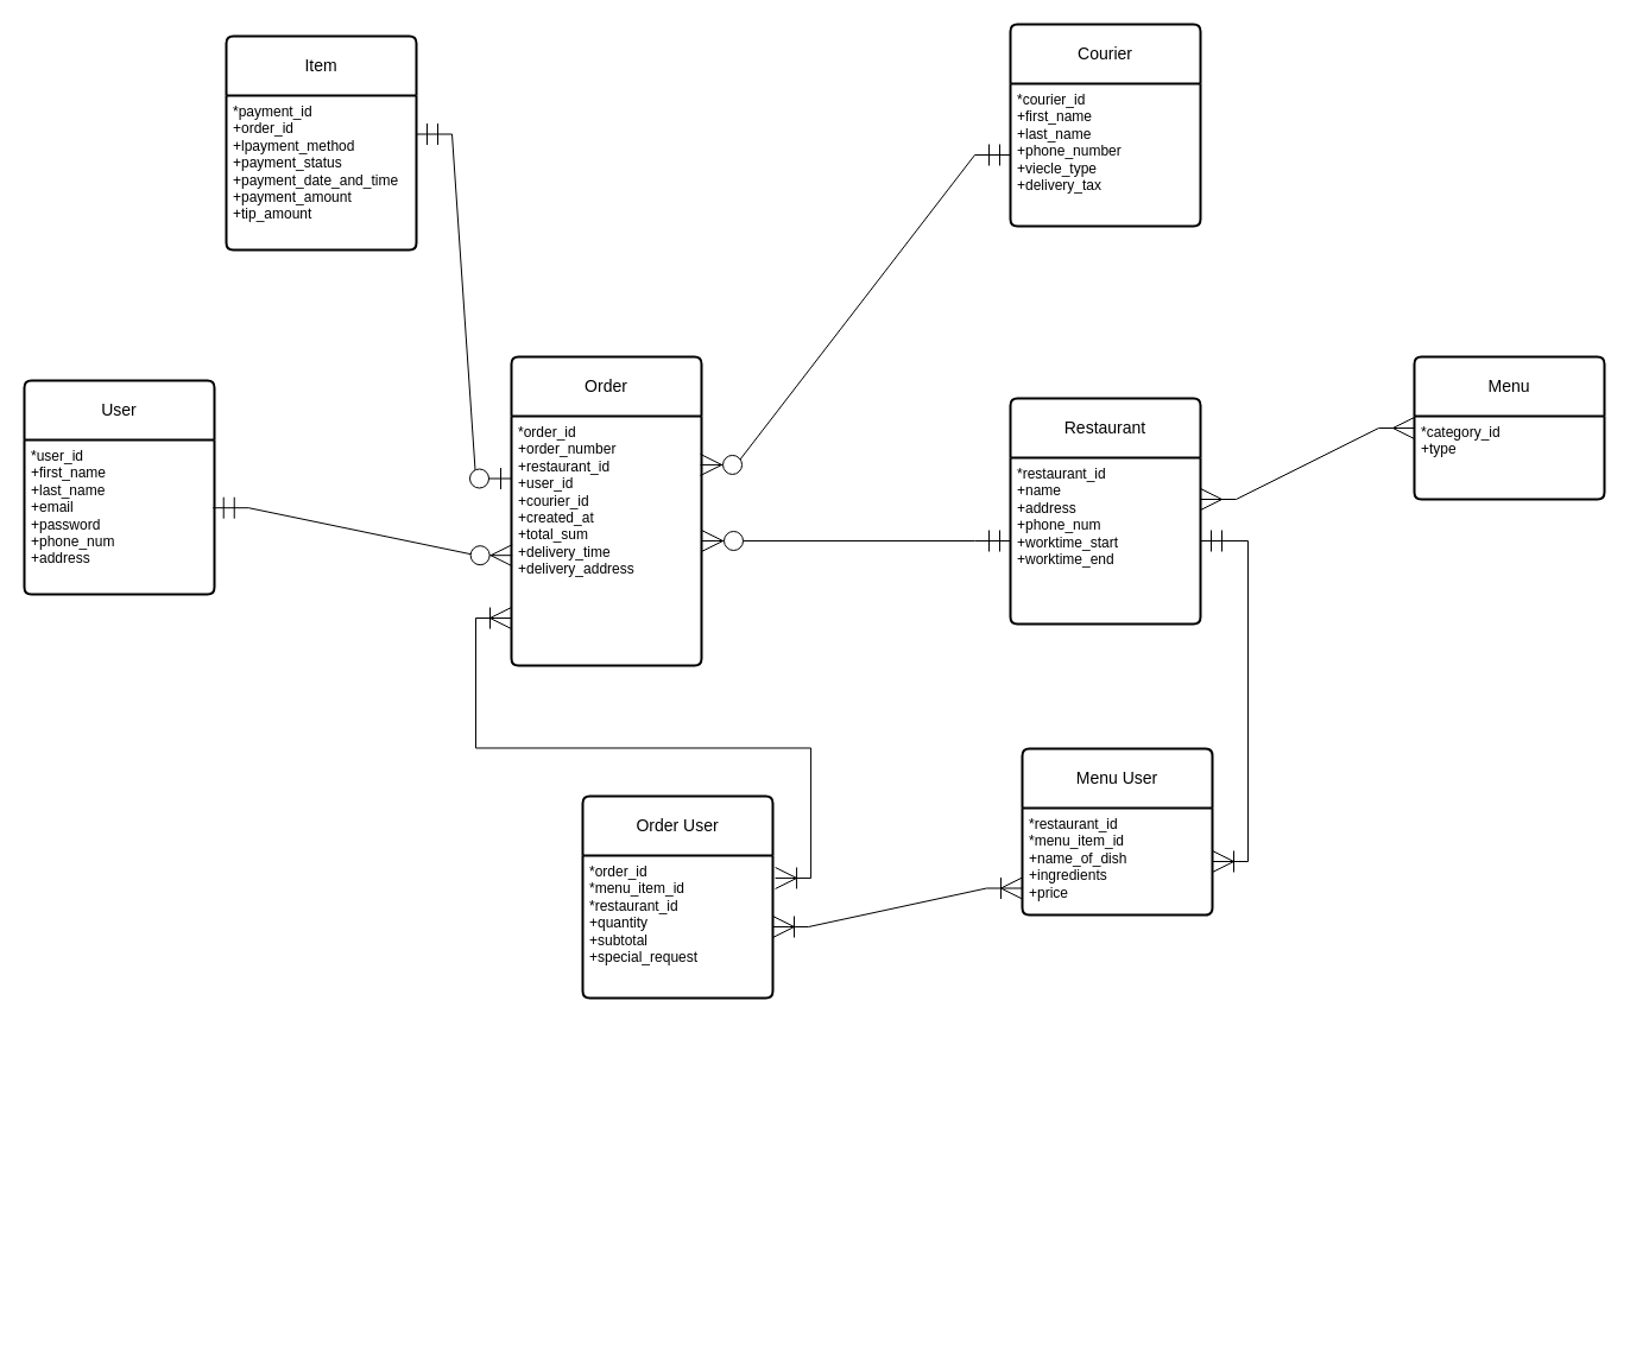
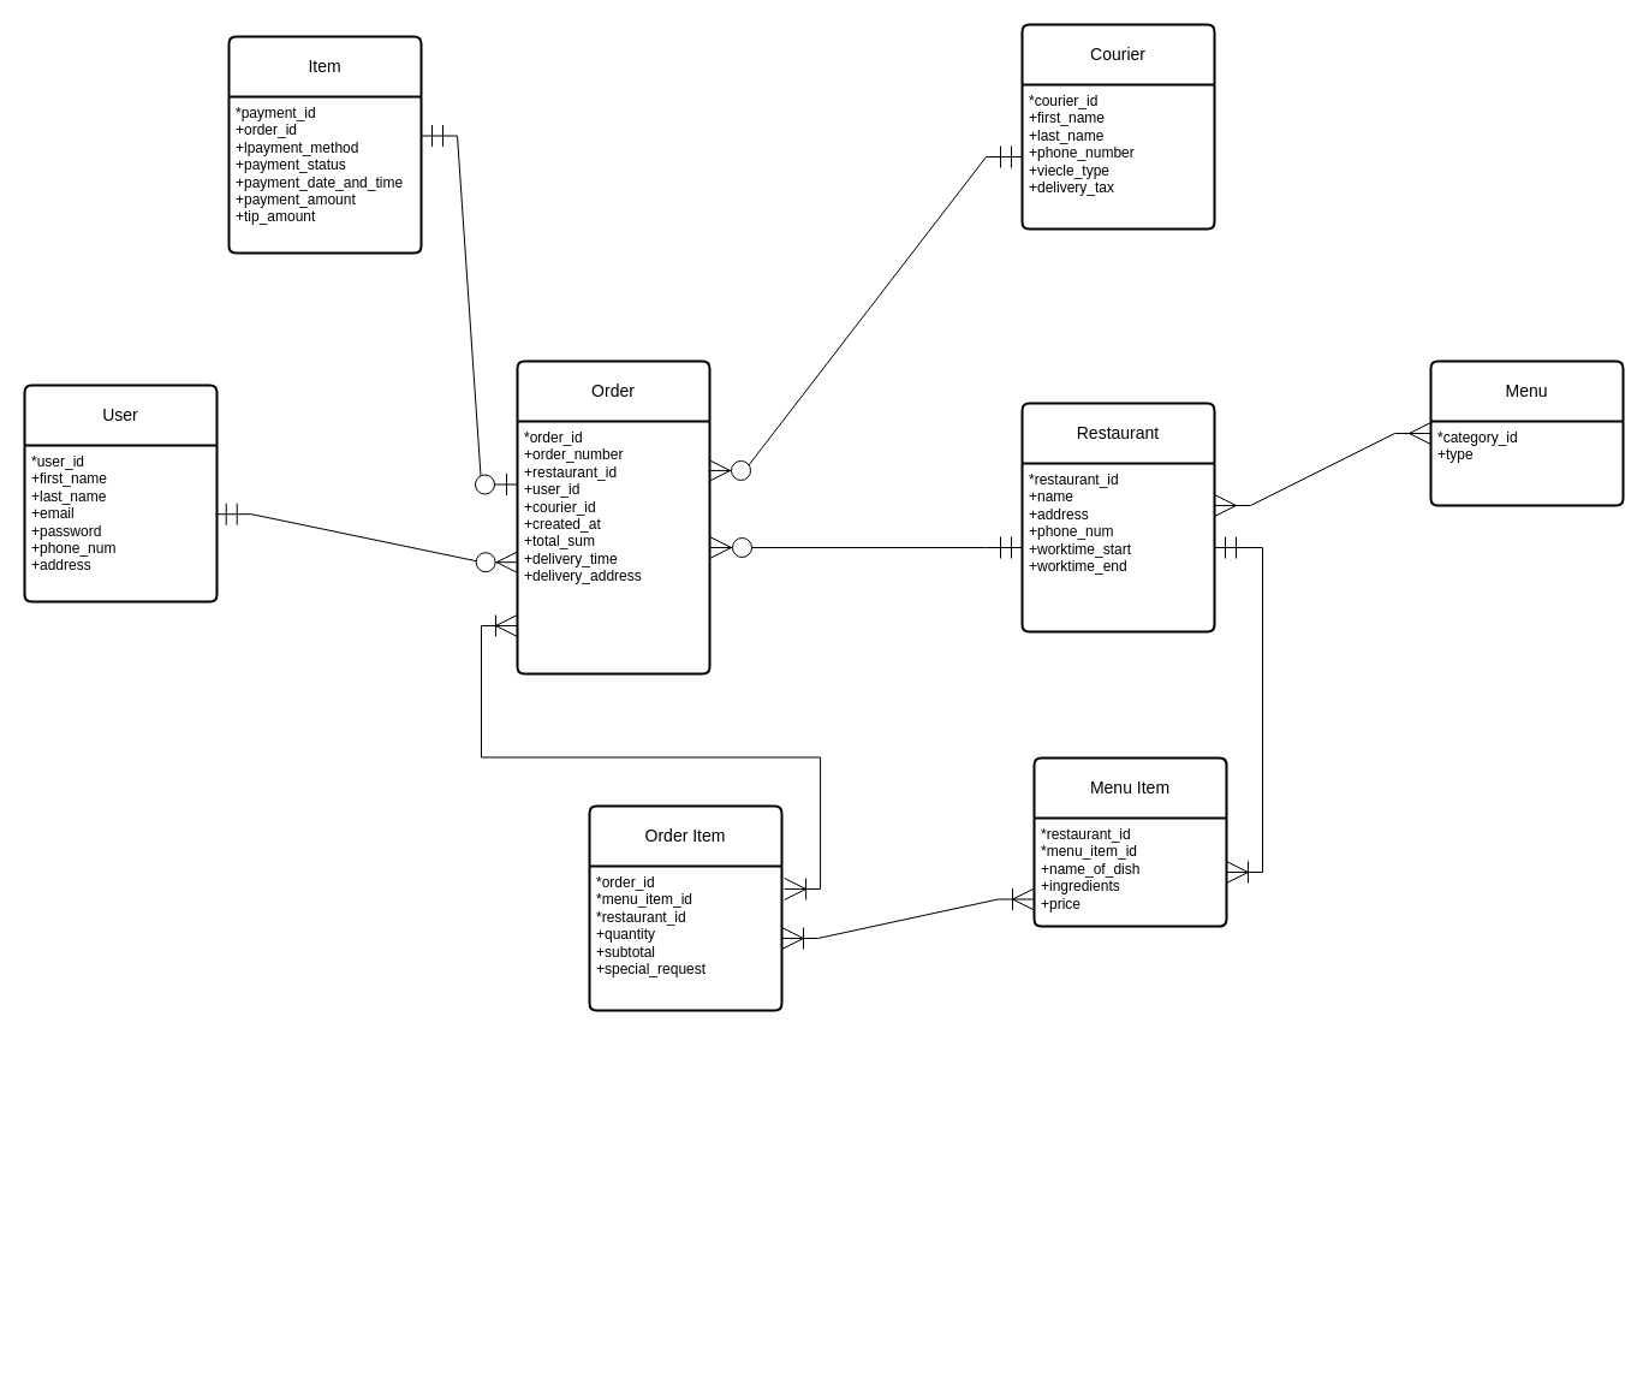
  <mxCell id="0" />
  <mxCell id="1" parent="0" />
  <mxCell id="2" value="User" style="swimlane;childLayout=stackLayout;horizontal=1;startSize=50;horizontalStack=0;rounded=1;fontSize=14;fontStyle=0;strokeWidth=2;resizeParent=0;resizeLast=1;shadow=0;dashed=0;align=center;arcSize=4;whiteSpace=wrap;html=1;" parent="1" vertex="1"><mxGeometry x="20" y="320" width="160" height="180" as="geometry"><mxRectangle x="240" y="150" width="70" height="50" as="alternateBounds" /></mxGeometry></mxCell>
  <mxCell id="3" value="*user_id&lt;br&gt;+first_name&lt;div&gt;+last_name&lt;/div&gt;&lt;div&gt;+email&lt;/div&gt;&lt;div&gt;+password&lt;/div&gt;&lt;div&gt;+phone_num&lt;/div&gt;&lt;div&gt;+address&lt;/div&gt;&lt;div&gt;&lt;br&gt;&lt;/div&gt;" style="align=left;strokeColor=none;fillColor=none;spacingLeft=4;spacingRight=4;fontSize=12;verticalAlign=top;resizable=0;rotatable=0;part=1;html=1;whiteSpace=wrap;" parent="2" vertex="1"><mxGeometry y="50" width="160" height="130" as="geometry" /></mxCell>
  <mxCell id="4" value="Restaurant" style="swimlane;childLayout=stackLayout;horizontal=1;startSize=50;horizontalStack=0;rounded=1;fontSize=14;fontStyle=0;strokeWidth=2;resizeParent=0;resizeLast=1;shadow=0;dashed=0;align=center;arcSize=4;whiteSpace=wrap;html=1;" parent="1" vertex="1"><mxGeometry x="850" y="335" width="160" height="190" as="geometry"><mxRectangle x="930" y="150" width="110" height="50" as="alternateBounds" /></mxGeometry></mxCell>
  <mxCell id="5" value="*restaurant_id&lt;br&gt;+name&lt;br&gt;+address&lt;div&gt;+phone_num&lt;/div&gt;&lt;div&gt;+worktime_start&lt;/div&gt;&lt;div&gt;+worktime_end&lt;/div&gt;" style="align=left;strokeColor=none;fillColor=none;spacingLeft=4;spacingRight=4;fontSize=12;verticalAlign=top;resizable=0;rotatable=0;part=1;html=1;whiteSpace=wrap;" parent="4" vertex="1"><mxGeometry y="50" width="160" height="140" as="geometry" /></mxCell>
- <mxCell id="6" value="Menu User" style="swimlane;childLayout=stackLayout;horizontal=1;startSize=50;horizontalStack=0;rounded=1;fontSize=14;fontStyle=0;strokeWidth=2;resizeParent=0;resizeLast=1;shadow=0;dashed=0;align=center;arcSize=4;whiteSpace=wrap;html=1;" parent="1" vertex="1"><mxGeometry x="860" y="630" width="160" height="140" as="geometry"><mxRectangle x="920" y="430" width="110" height="50" as="alternateBounds" /></mxGeometry></mxCell>
+ <mxCell id="6" value="Menu Item" style="swimlane;childLayout=stackLayout;horizontal=1;startSize=50;horizontalStack=0;rounded=1;fontSize=14;fontStyle=0;strokeWidth=2;resizeParent=0;resizeLast=1;shadow=0;dashed=0;align=center;arcSize=4;whiteSpace=wrap;html=1;" parent="1" vertex="1"><mxGeometry x="860" y="630" width="160" height="140" as="geometry"><mxRectangle x="920" y="430" width="110" height="50" as="alternateBounds" /></mxGeometry></mxCell>
  <mxCell id="7" value="*restaurant_id&lt;div&gt;*menu_item_id&lt;br&gt;+name_of_dish&lt;br&gt;+&lt;span style=&quot;text-align: center;&quot;&gt;ingredients&lt;/span&gt;&lt;div&gt;&lt;span style=&quot;text-align: center;&quot;&gt;+price&lt;/span&gt;&lt;/div&gt;&lt;/div&gt;" style="align=left;strokeColor=none;fillColor=none;spacingLeft=4;spacingRight=4;fontSize=12;verticalAlign=top;resizable=0;rotatable=0;part=1;html=1;whiteSpace=wrap;" parent="6" vertex="1"><mxGeometry y="50" width="160" height="90" as="geometry" /></mxCell>
- <mxCell id="8" value="Order User" style="swimlane;childLayout=stackLayout;horizontal=1;startSize=50;horizontalStack=0;rounded=1;fontSize=14;fontStyle=0;strokeWidth=2;resizeParent=0;resizeLast=1;shadow=0;dashed=0;align=center;arcSize=4;whiteSpace=wrap;html=1;" parent="1" vertex="1"><mxGeometry x="490" y="670" width="160" height="170" as="geometry"><mxRectangle x="565" y="500" width="110" height="50" as="alternateBounds" /></mxGeometry></mxCell>
+ <mxCell id="8" value="Order Item" style="swimlane;childLayout=stackLayout;horizontal=1;startSize=50;horizontalStack=0;rounded=1;fontSize=14;fontStyle=0;strokeWidth=2;resizeParent=0;resizeLast=1;shadow=0;dashed=0;align=center;arcSize=4;whiteSpace=wrap;html=1;" parent="1" vertex="1"><mxGeometry x="490" y="670" width="160" height="170" as="geometry"><mxRectangle x="565" y="500" width="110" height="50" as="alternateBounds" /></mxGeometry></mxCell>
  <mxCell id="9" value="*order_id&lt;div&gt;*menu_item_id&lt;/div&gt;&lt;div&gt;*restaurant_id&lt;br&gt;+quantity&lt;br&gt;+subtotal&lt;/div&gt;&lt;div&gt;+special_request&lt;/div&gt;" style="align=left;strokeColor=none;fillColor=none;spacingLeft=4;spacingRight=4;fontSize=12;verticalAlign=top;resizable=0;rotatable=0;part=1;html=1;whiteSpace=wrap;" parent="8" vertex="1"><mxGeometry y="50" width="160" height="120" as="geometry" /></mxCell>
  <mxCell id="10" value="Courier" style="swimlane;childLayout=stackLayout;horizontal=1;startSize=50;horizontalStack=0;rounded=1;fontSize=14;fontStyle=0;strokeWidth=2;resizeParent=0;resizeLast=1;shadow=0;dashed=0;align=center;arcSize=4;whiteSpace=wrap;html=1;" parent="1" vertex="1"><mxGeometry x="850" y="20" width="160" height="170" as="geometry" /></mxCell>
  <mxCell id="11" value="*courier_id&lt;br&gt;+first_name&lt;br&gt;+last_name&lt;div&gt;+phone_number&lt;/div&gt;&lt;div&gt;+viecle_type&lt;/div&gt;&lt;div&gt;+delivery_tax&lt;/div&gt;" style="align=left;strokeColor=none;fillColor=none;spacingLeft=4;spacingRight=4;fontSize=12;verticalAlign=top;resizable=0;rotatable=0;part=1;html=1;whiteSpace=wrap;" parent="10" vertex="1"><mxGeometry y="50" width="160" height="120" as="geometry" /></mxCell>
  <mxCell id="12" value="Order" style="swimlane;childLayout=stackLayout;horizontal=1;startSize=50;horizontalStack=0;rounded=1;fontSize=14;fontStyle=0;strokeWidth=2;resizeParent=0;resizeLast=1;shadow=0;dashed=0;align=center;arcSize=4;whiteSpace=wrap;html=1;" parent="1" vertex="1"><mxGeometry x="430" y="300" width="160" height="260" as="geometry"><mxRectangle x="580" y="150" width="80" height="50" as="alternateBounds" /></mxGeometry></mxCell>
  <mxCell id="13" value="*order_id&lt;div&gt;+order_number&lt;br&gt;&lt;div&gt;+restaurant_id&lt;br&gt;+user_id&lt;/div&gt;&lt;div&gt;+courier_id&lt;/div&gt;&lt;div&gt;&lt;div&gt;+created_at&lt;/div&gt;&lt;div&gt;+total_sum&lt;/div&gt;&lt;div&gt;+delivery_time&lt;/div&gt;&lt;div&gt;+delivery_address&lt;/div&gt;&lt;/div&gt;&lt;/div&gt;" style="align=left;strokeColor=none;fillColor=none;spacingLeft=4;spacingRight=4;fontSize=12;verticalAlign=top;resizable=0;rotatable=0;part=1;html=1;whiteSpace=wrap;" parent="12" vertex="1"><mxGeometry y="50" width="160" height="210" as="geometry" /></mxCell>
  <mxCell id="14" value="Item" style="swimlane;childLayout=stackLayout;horizontal=1;startSize=50;horizontalStack=0;rounded=1;fontSize=14;fontStyle=0;strokeWidth=2;resizeParent=0;resizeLast=1;shadow=0;dashed=0;align=center;arcSize=4;whiteSpace=wrap;html=1;" parent="1" vertex="1"><mxGeometry x="190" y="30" width="160" height="180" as="geometry"><mxRectangle x="575" y="-240" width="100" height="50" as="alternateBounds" /></mxGeometry></mxCell>
  <mxCell id="15" value="*payment_id&lt;br&gt;+order_id&lt;div&gt;+lpayment_method&lt;/div&gt;&lt;div&gt;+payment_status&lt;/div&gt;&lt;div&gt;+payment_date_and_time&lt;/div&gt;&lt;div&gt;+payment_amount&lt;/div&gt;&lt;div&gt;+tip_amount&lt;/div&gt;&lt;div&gt;&lt;br&gt;&lt;/div&gt;" style="align=left;strokeColor=none;fillColor=none;spacingLeft=4;spacingRight=4;fontSize=12;verticalAlign=top;resizable=0;rotatable=0;part=1;html=1;whiteSpace=wrap;" parent="14" vertex="1"><mxGeometry y="50" width="160" height="130" as="geometry" /></mxCell>
  <mxCell id="16" value="" style="edgeStyle=entityRelationEdgeStyle;fontSize=12;html=1;endArrow=ERzeroToOne;startArrow=ERmandOne;rounded=0;exitX=1;exitY=0.25;exitDx=0;exitDy=0;entryX=0;entryY=0.25;entryDx=0;entryDy=0;startSize=16;endSize=16;" parent="1" source="15" target="13" edge="1"><mxGeometry width="100" height="100" relative="1" as="geometry"><mxPoint x="460" y="210" as="sourcePoint" /><mxPoint x="380" y="340" as="targetPoint" /></mxGeometry></mxCell>
  <mxCell id="17" value="" style="edgeStyle=entityRelationEdgeStyle;fontSize=12;html=1;endArrow=ERzeroToMany;startArrow=ERmandOne;rounded=0;exitX=0.992;exitY=0.44;exitDx=0;exitDy=0;entryX=0.004;entryY=0.558;entryDx=0;entryDy=0;entryPerimeter=0;startSize=16;endSize=16;exitPerimeter=0;" edge="1" parent="1" source="3" target="13"><mxGeometry width="100" height="100" relative="1" as="geometry"><mxPoint x="180" y="430" as="sourcePoint" /><mxPoint x="440" y="462.55" as="targetPoint" /></mxGeometry></mxCell>
  <mxCell id="18" value="" style="edgeStyle=entityRelationEdgeStyle;fontSize=12;html=1;endArrow=ERoneToMany;startArrow=ERmandOne;rounded=0;startSize=16;endSize=16;" edge="1" parent="1" source="5" target="7"><mxGeometry width="100" height="100" relative="1" as="geometry"><mxPoint x="1410" y="580" as="sourcePoint" /><mxPoint x="1120" y="645" as="targetPoint" /></mxGeometry></mxCell>
  <mxCell id="19" value="" style="edgeStyle=entityRelationEdgeStyle;fontSize=12;html=1;endArrow=ERzeroToMany;startArrow=ERmandOne;rounded=0;exitX=0;exitY=0.5;exitDx=0;exitDy=0;entryX=1;entryY=0.5;entryDx=0;entryDy=0;startSize=16;endSize=16;" edge="1" parent="1" source="5" target="13"><mxGeometry width="100" height="100" relative="1" as="geometry"><mxPoint x="580" y="480" as="sourcePoint" /><mxPoint x="680" y="380" as="targetPoint" /></mxGeometry></mxCell>
  <mxCell id="20" value="" style="edgeStyle=entityRelationEdgeStyle;fontSize=12;html=1;endArrow=ERzeroToMany;startArrow=ERmandOne;rounded=0;exitX=0;exitY=0.5;exitDx=0;exitDy=0;entryX=0.994;entryY=0.195;entryDx=0;entryDy=0;startSize=16;endSize=16;entryPerimeter=0;" edge="1" parent="1" source="11" target="13"><mxGeometry width="100" height="100" relative="1" as="geometry"><mxPoint x="950" y="140" as="sourcePoint" /><mxPoint x="700" y="155" as="targetPoint" /></mxGeometry></mxCell>
  <mxCell id="21" value="" style="edgeStyle=entityRelationEdgeStyle;fontSize=12;html=1;endArrow=ERmany;startArrow=ERmany;rounded=0;exitX=1;exitY=0.25;exitDx=0;exitDy=0;startSize=16;endSize=16;" edge="1" parent="1" source="5" target="22"><mxGeometry width="100" height="100" relative="1" as="geometry"><mxPoint x="1010" y="420" as="sourcePoint" /><mxPoint x="1150" y="370" as="targetPoint" /><Array as="points" /></mxGeometry></mxCell>
  <mxCell id="22" value="Menu" style="swimlane;childLayout=stackLayout;horizontal=1;startSize=50;horizontalStack=0;rounded=1;fontSize=14;fontStyle=0;strokeWidth=2;resizeParent=0;resizeLast=1;shadow=0;dashed=0;align=center;arcSize=4;whiteSpace=wrap;html=1;" vertex="1" parent="1"><mxGeometry x="1190" y="300" width="160" height="120" as="geometry" /></mxCell>
  <mxCell id="23" value="*category_id&lt;br&gt;+type&lt;div&gt;&lt;br/&gt;&lt;/div&gt;" style="align=left;strokeColor=none;fillColor=none;spacingLeft=4;spacingRight=4;fontSize=12;verticalAlign=top;resizable=0;rotatable=0;part=1;html=1;whiteSpace=wrap;" vertex="1" parent="22"><mxGeometry y="50" width="160" height="70" as="geometry" /></mxCell>
  <mxCell id="24" value="" style="edgeStyle=entityRelationEdgeStyle;fontSize=12;html=1;endArrow=ERoneToMany;startArrow=ERoneToMany;rounded=0;exitX=1.013;exitY=0.158;exitDx=0;exitDy=0;exitPerimeter=0;startSize=16;endSize=16;" edge="1" parent="1" source="9"><mxGeometry width="100" height="100" relative="1" as="geometry"><mxPoint x="280" y="730" as="sourcePoint" /><mxPoint x="430" y="520" as="targetPoint" /><Array as="points"><mxPoint x="320" y="770" /><mxPoint x="450" y="560" /><mxPoint x="441" y="570" /></Array></mxGeometry></mxCell>
  <mxCell id="25" value="" style="edgeStyle=entityRelationEdgeStyle;fontSize=12;html=1;endArrow=ERoneToMany;startArrow=ERoneToMany;rounded=0;exitX=0;exitY=0.75;exitDx=0;exitDy=0;startSize=16;endSize=16;entryX=1;entryY=0.5;entryDx=0;entryDy=0;" edge="1" parent="1" source="7" target="9"><mxGeometry width="100" height="100" relative="1" as="geometry"><mxPoint x="1092" y="1099" as="sourcePoint" /><mxPoint x="870" y="880" as="targetPoint" /><Array as="points"><mxPoint x="760" y="1130" /><mxPoint x="890" y="920" /><mxPoint x="881" y="930" /></Array></mxGeometry></mxCell>
